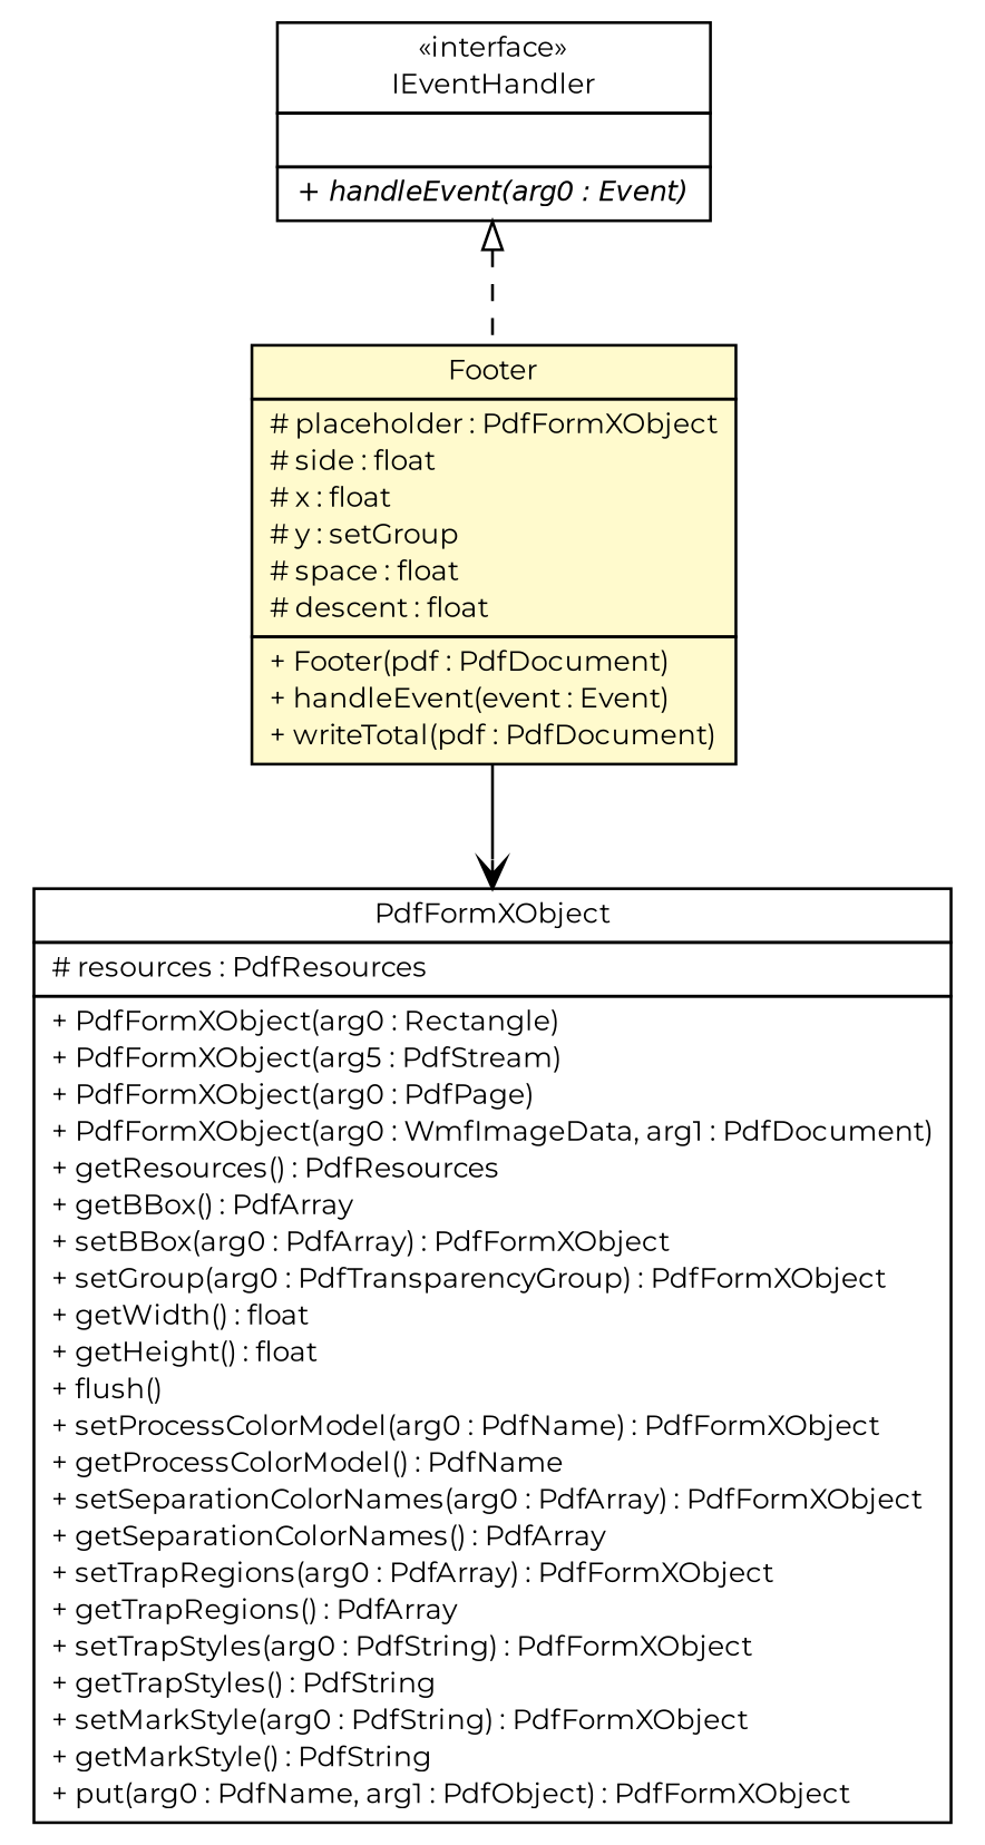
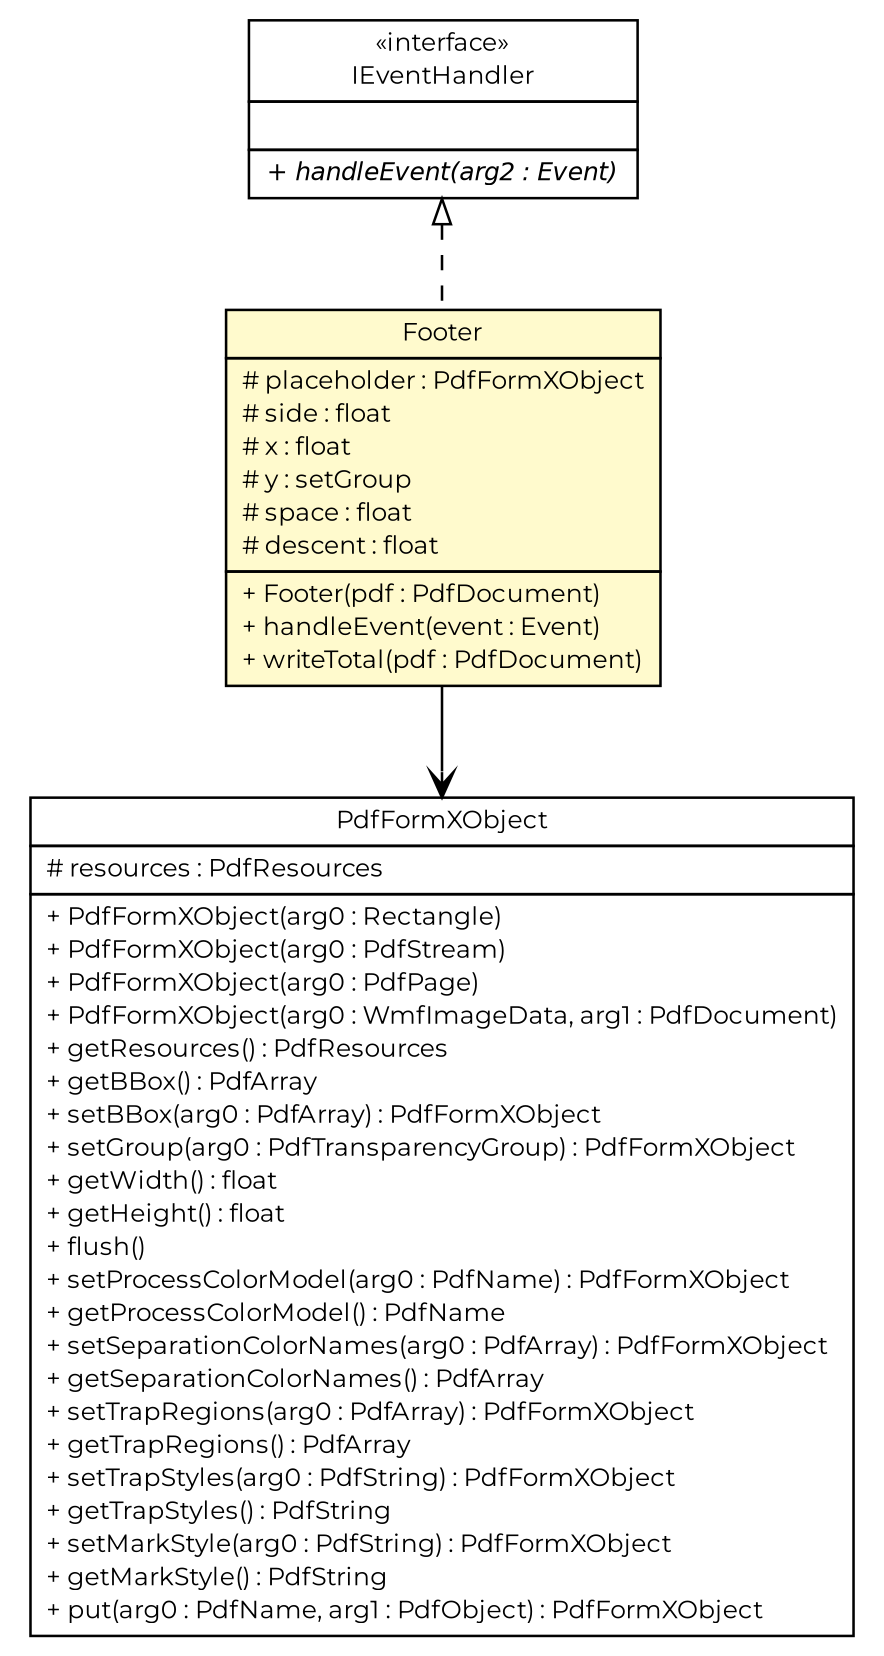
  digraph {
    fontname=Montserrat
    nodesep=0.25
    ranksep=0.5
    node [fontcolor=black fontname=Montserrat fontsize=10.0 shape=plaintext]
    edge [fontname=Montserrat headport=p labelfontname=Helvetica labelfontsize=10 tailport=p]
    n1 [label=<<table title="nl.b3p.brmo.loader.checks.AfgiftelijstReport.Footer" border="0" cellborder="1" cellspacing="0" cellpadding="2" port="p" bgcolor="lemonChiffon" href="./AfgiftelijstReport.Footer.html"> 		<tr><td><table border="0" cellspacing="0" cellpadding="1"> <tr><td align="center" balign="center"> Footer </td></tr> 		</table></td></tr> 		<tr><td><table border="0" cellspacing="0" cellpadding="1"> <tr><td align="left" balign="left"> # placeholder : PdfFormXObject </td></tr> <tr><td align="left" balign="left"> # side : float </td></tr> <tr><td align="left" balign="left"> # x : float </td></tr> <tr><td align="left" balign="left"> # y : setGroup </td></tr> <tr><td align="left" balign="left"> # space : float </td></tr> <tr><td align="left" balign="left"> # descent : float </td></tr> 		</table></td></tr> 		<tr><td><table border="0" cellspacing="0" cellpadding="1"> <tr><td align="left" balign="left"> + Footer(pdf : PdfDocument) </td></tr> <tr><td align="left" balign="left"> + handleEvent(event : Event) </td></tr> <tr><td align="left" balign="left"> + writeTotal(pdf : PdfDocument) </td></tr> 		</table></td></tr> 		</table>>]
-   n2 [label=<<table title="com.itextpdf.kernel.pdf.xobject.PdfFormXObject" border="0" cellborder="1" cellspacing="0" cellpadding="2" port="p"> 		<tr><td><table border="0" cellspacing="0" cellpadding="1"> <tr><td align="center" balign="center"> PdfFormXObject </td></tr> 		</table></td></tr> 		<tr><td><table border="0" cellspacing="0" cellpadding="1"> <tr><td align="left" balign="left"> # resources : PdfResources </td></tr> 		</table></td></tr> 		<tr><td><table border="0" cellspacing="0" cellpadding="1"> <tr><td align="left" balign="left"> + PdfFormXObject(arg0 : Rectangle) </td></tr> <tr><td align="left" balign="left"> + PdfFormXObject(arg5 : PdfStream) </td></tr> <tr><td align="left" balign="left"> + PdfFormXObject(arg0 : PdfPage) </td></tr> <tr><td align="left" balign="left"> + PdfFormXObject(arg0 : WmfImageData, arg1 : PdfDocument) </td></tr> <tr><td align="left" balign="left"> + getResources() : PdfResources </td></tr> <tr><td align="left" balign="left"> + getBBox() : PdfArray </td></tr> <tr><td align="left" balign="left"> + setBBox(arg0 : PdfArray) : PdfFormXObject </td></tr> <tr><td align="left" balign="left"> + setGroup(arg0 : PdfTransparencyGroup) : PdfFormXObject </td></tr> <tr><td align="left" balign="left"> + getWidth() : float </td></tr> <tr><td align="left" balign="left"> + getHeight() : float </td></tr> <tr><td align="left" balign="left"> + flush() </td></tr> <tr><td align="left" balign="left"> + setProcessColorModel(arg0 : PdfName) : PdfFormXObject </td></tr> <tr><td align="left" balign="left"> + getProcessColorModel() : PdfName </td></tr> <tr><td align="left" balign="left"> + setSeparationColorNames(arg0 : PdfArray) : PdfFormXObject </td></tr> <tr><td align="left" balign="left"> + getSeparationColorNames() : PdfArray </td></tr> <tr><td align="left" balign="left"> + setTrapRegions(arg0 : PdfArray) : PdfFormXObject </td></tr> <tr><td align="left" balign="left"> + getTrapRegions() : PdfArray </td></tr> <tr><td align="left" balign="left"> + setTrapStyles(arg0 : PdfString) : PdfFormXObject </td></tr> <tr><td align="left" balign="left"> + getTrapStyles() : PdfString </td></tr> <tr><td align="left" balign="left"> + setMarkStyle(arg0 : PdfString) : PdfFormXObject </td></tr> <tr><td align="left" balign="left"> + getMarkStyle() : PdfString </td></tr> <tr><td align="left" balign="left"> + put(arg0 : PdfName, arg1 : PdfObject) : PdfFormXObject </td></tr> 		</table></td></tr> 		</table>>]
-   n3 [label=<<table title="com.itextpdf.kernel.events.IEventHandler" border="0" cellborder="1" cellspacing="0" cellpadding="2" port="p"> 		<tr><td><table border="0" cellspacing="0" cellpadding="1"> <tr><td align="center" balign="center"> &#171;interface&#187; </td></tr> <tr><td align="center" balign="center"> IEventHandler </td></tr> 		</table></td></tr> 		<tr><td><table border="0" cellspacing="0" cellpadding="1"> <tr><td align="left" balign="left">  </td></tr> 		</table></td></tr> 		<tr><td><table border="0" cellspacing="0" cellpadding="1"> <tr><td align="left" balign="left"><font face="Helvetica-Oblique" point-size="10.0"> + handleEvent(arg0 : Event) </font></td></tr> 		</table></td></tr> 		</table>>]
+   n2 [label=<<table title="com.itextpdf.kernel.pdf.xobject.PdfFormXObject" border="0" cellborder="1" cellspacing="0" cellpadding="2" port="p"> 		<tr><td><table border="0" cellspacing="0" cellpadding="1"> <tr><td align="center" balign="center"> PdfFormXObject </td></tr> 		</table></td></tr> 		<tr><td><table border="0" cellspacing="0" cellpadding="1"> <tr><td align="left" balign="left"> # resources : PdfResources </td></tr> 		</table></td></tr> 		<tr><td><table border="0" cellspacing="0" cellpadding="1"> <tr><td align="left" balign="left"> + PdfFormXObject(arg0 : Rectangle) </td></tr> <tr><td align="left" balign="left"> + PdfFormXObject(arg0 : PdfStream) </td></tr> <tr><td align="left" balign="left"> + PdfFormXObject(arg0 : PdfPage) </td></tr> <tr><td align="left" balign="left"> + PdfFormXObject(arg0 : WmfImageData, arg1 : PdfDocument) </td></tr> <tr><td align="left" balign="left"> + getResources() : PdfResources </td></tr> <tr><td align="left" balign="left"> + getBBox() : PdfArray </td></tr> <tr><td align="left" balign="left"> + setBBox(arg0 : PdfArray) : PdfFormXObject </td></tr> <tr><td align="left" balign="left"> + setGroup(arg0 : PdfTransparencyGroup) : PdfFormXObject </td></tr> <tr><td align="left" balign="left"> + getWidth() : float </td></tr> <tr><td align="left" balign="left"> + getHeight() : float </td></tr> <tr><td align="left" balign="left"> + flush() </td></tr> <tr><td align="left" balign="left"> + setProcessColorModel(arg0 : PdfName) : PdfFormXObject </td></tr> <tr><td align="left" balign="left"> + getProcessColorModel() : PdfName </td></tr> <tr><td align="left" balign="left"> + setSeparationColorNames(arg0 : PdfArray) : PdfFormXObject </td></tr> <tr><td align="left" balign="left"> + getSeparationColorNames() : PdfArray </td></tr> <tr><td align="left" balign="left"> + setTrapRegions(arg0 : PdfArray) : PdfFormXObject </td></tr> <tr><td align="left" balign="left"> + getTrapRegions() : PdfArray </td></tr> <tr><td align="left" balign="left"> + setTrapStyles(arg0 : PdfString) : PdfFormXObject </td></tr> <tr><td align="left" balign="left"> + getTrapStyles() : PdfString </td></tr> <tr><td align="left" balign="left"> + setMarkStyle(arg0 : PdfString) : PdfFormXObject </td></tr> <tr><td align="left" balign="left"> + getMarkStyle() : PdfString </td></tr> <tr><td align="left" balign="left"> + put(arg0 : PdfName, arg1 : PdfObject) : PdfFormXObject </td></tr> 		</table></td></tr> 		</table>>]
+   n3 [label=<<table title="com.itextpdf.kernel.events.IEventHandler" border="0" cellborder="1" cellspacing="0" cellpadding="2" port="p"> 		<tr><td><table border="0" cellspacing="0" cellpadding="1"> <tr><td align="center" balign="center"> &#171;interface&#187; </td></tr> <tr><td align="center" balign="center"> IEventHandler </td></tr> 		</table></td></tr> 		<tr><td><table border="0" cellspacing="0" cellpadding="1"> <tr><td align="left" balign="left">  </td></tr> 		</table></td></tr> 		<tr><td><table border="0" cellspacing="0" cellpadding="1"> <tr><td align="left" balign="left"><font face="Helvetica-Oblique" point-size="10.0"> + handleEvent(arg2 : Event) </font></td></tr> 		</table></td></tr> 		</table>>]
    n1 -> n2 [arrowhead=open color=black fontcolor=black fontsize=10.0]
    n3 -> n1 [arrowtail=empty dir=back fontsize=10 style=dashed]
  }
